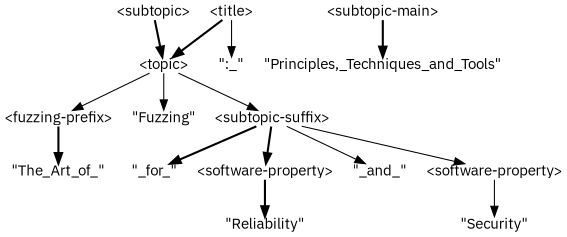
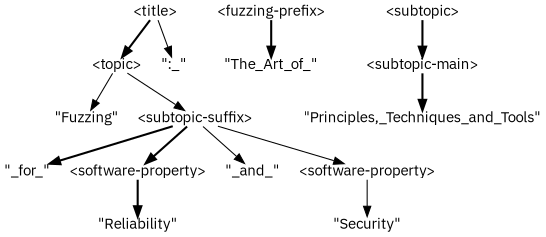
  digraph {
    fontname="IBM Plex Sans"
    node [color=brown fontname="IBM Plex Sans" shape=plain]
    edge [fontname="IBM Plex Sans" style=bold]
    n1 [color=teal label="\<title\>"]
    n2 [label="\<topic\>"]
    n3 [color=darkorange label="\":_\""]
    n4 [color=darkorange label="\<fuzzing-prefix\>"]
    n5 [color=darkorange label="\"Fuzzing\""]
    n6 [color=teal label="\<subtopic-suffix\>"]
    n7 [color=black label="\<subtopic\>"]
    n8 [label="\<subtopic-main\>"]
    n9 [label="\"The_Art_of_\""]
    n10 [label="\"Principles\,_Techniques_and_Tools\""]
    n11 [color=teal label="\"_for_\""]
    n12 [label="\<software-property\>"]
    n13 [label="\"_and_\""]
    n14 [color=black label="\<software-property\>"]
    n15 [color=teal label="\"Reliability\""]
    n16 [color=black label="\"Security\""]
    n1 -> n2
    n1 -> n3 [style=solid]
-   n2 -> n4 [style=solid]
    n2 -> n5 [style=solid]
    n2 -> n6 [style=solid]
    n4 -> n9
    n6 -> n11
    n6 -> n12
    n6 -> n13 [style=solid]
    n6 -> n14 [style=solid]
-   n7 -> n2
+   n7 -> n8
    n8 -> n10
    n12 -> n15
    n14 -> n16 [style=solid]
  }
